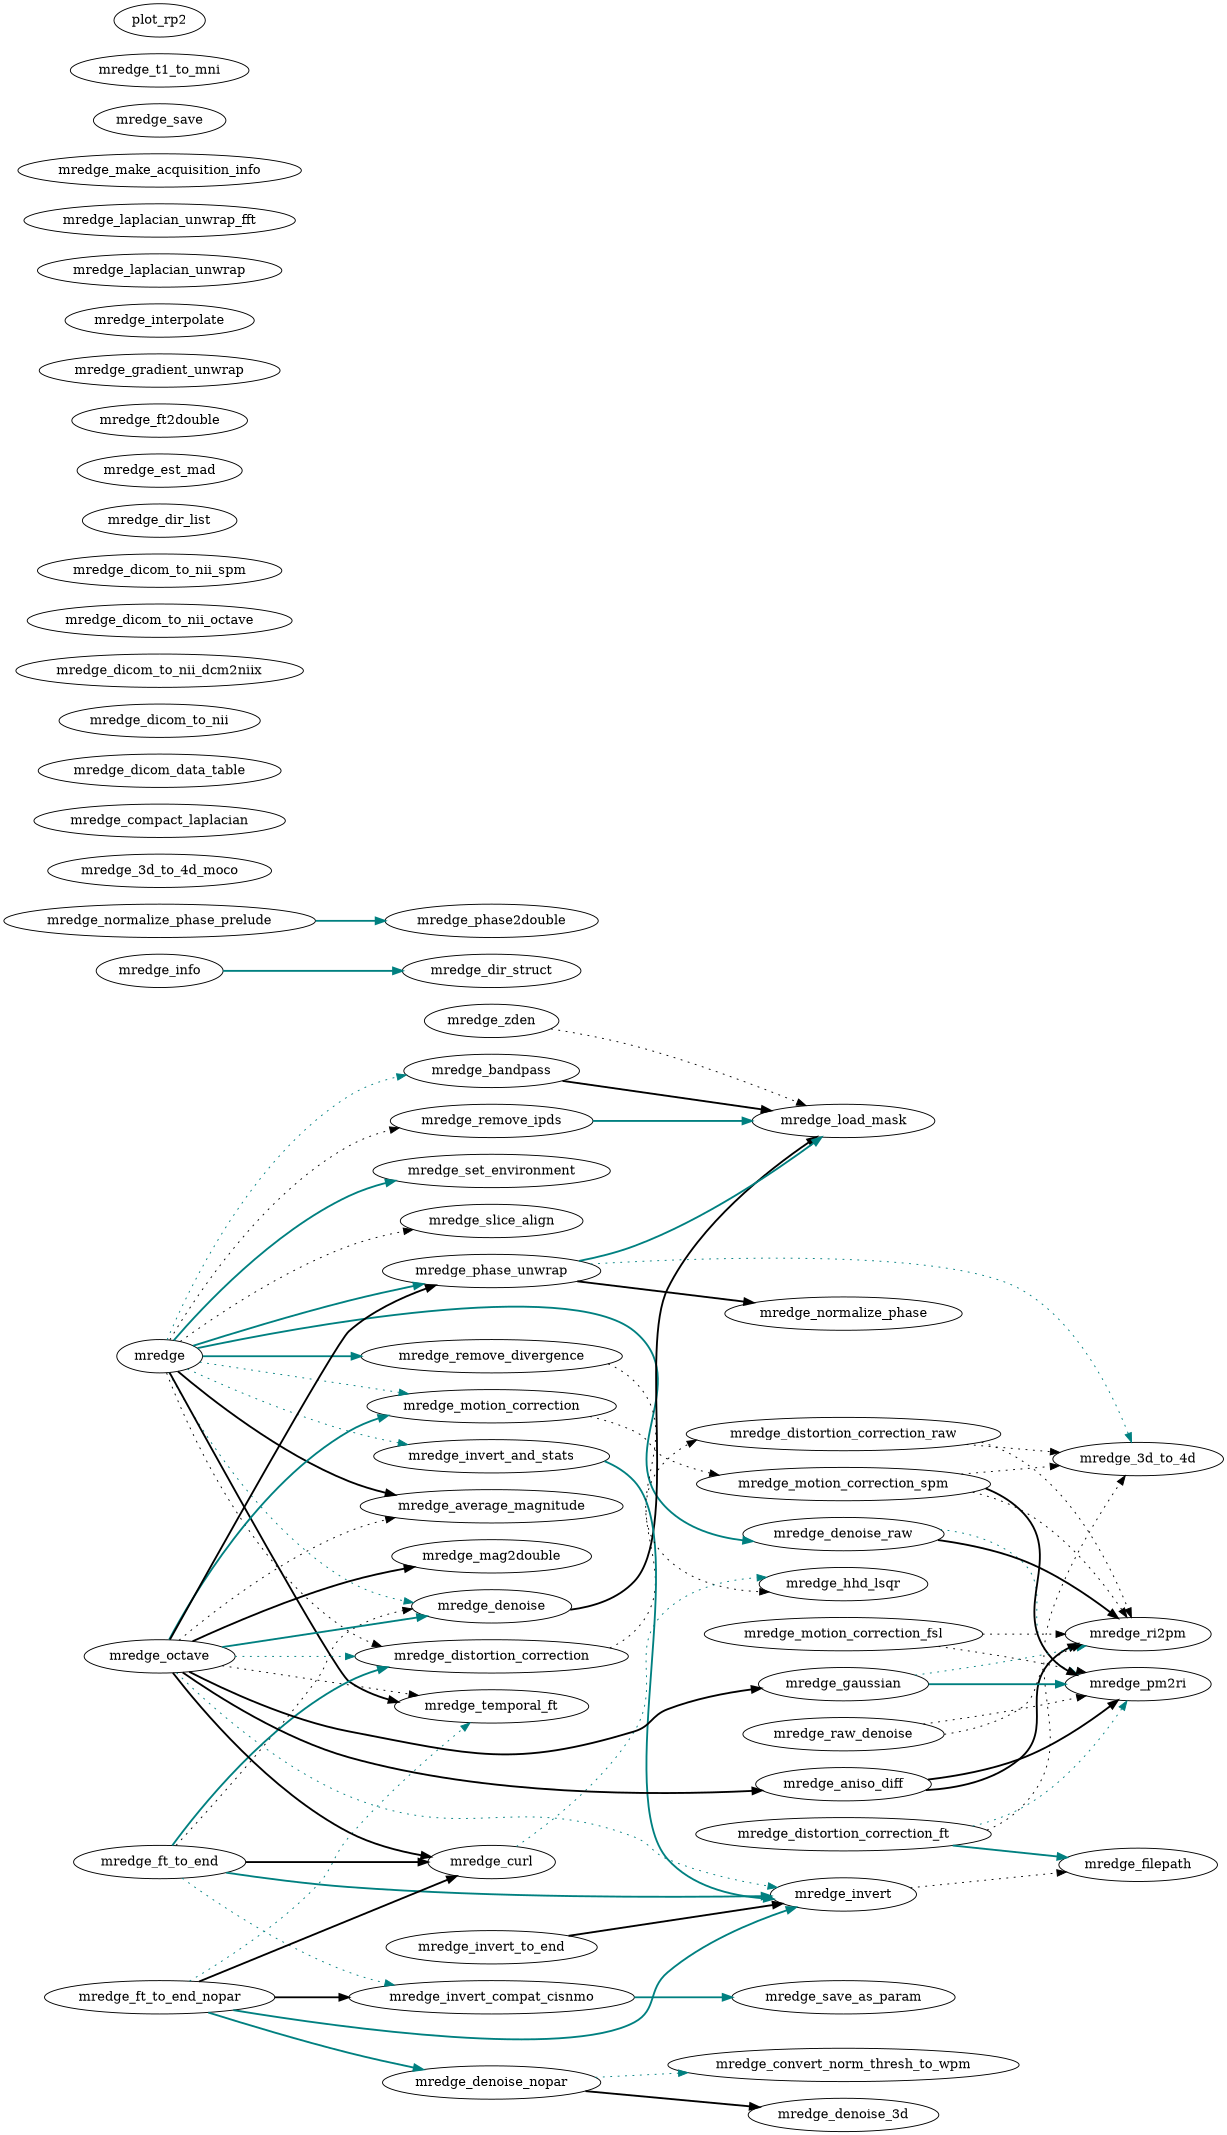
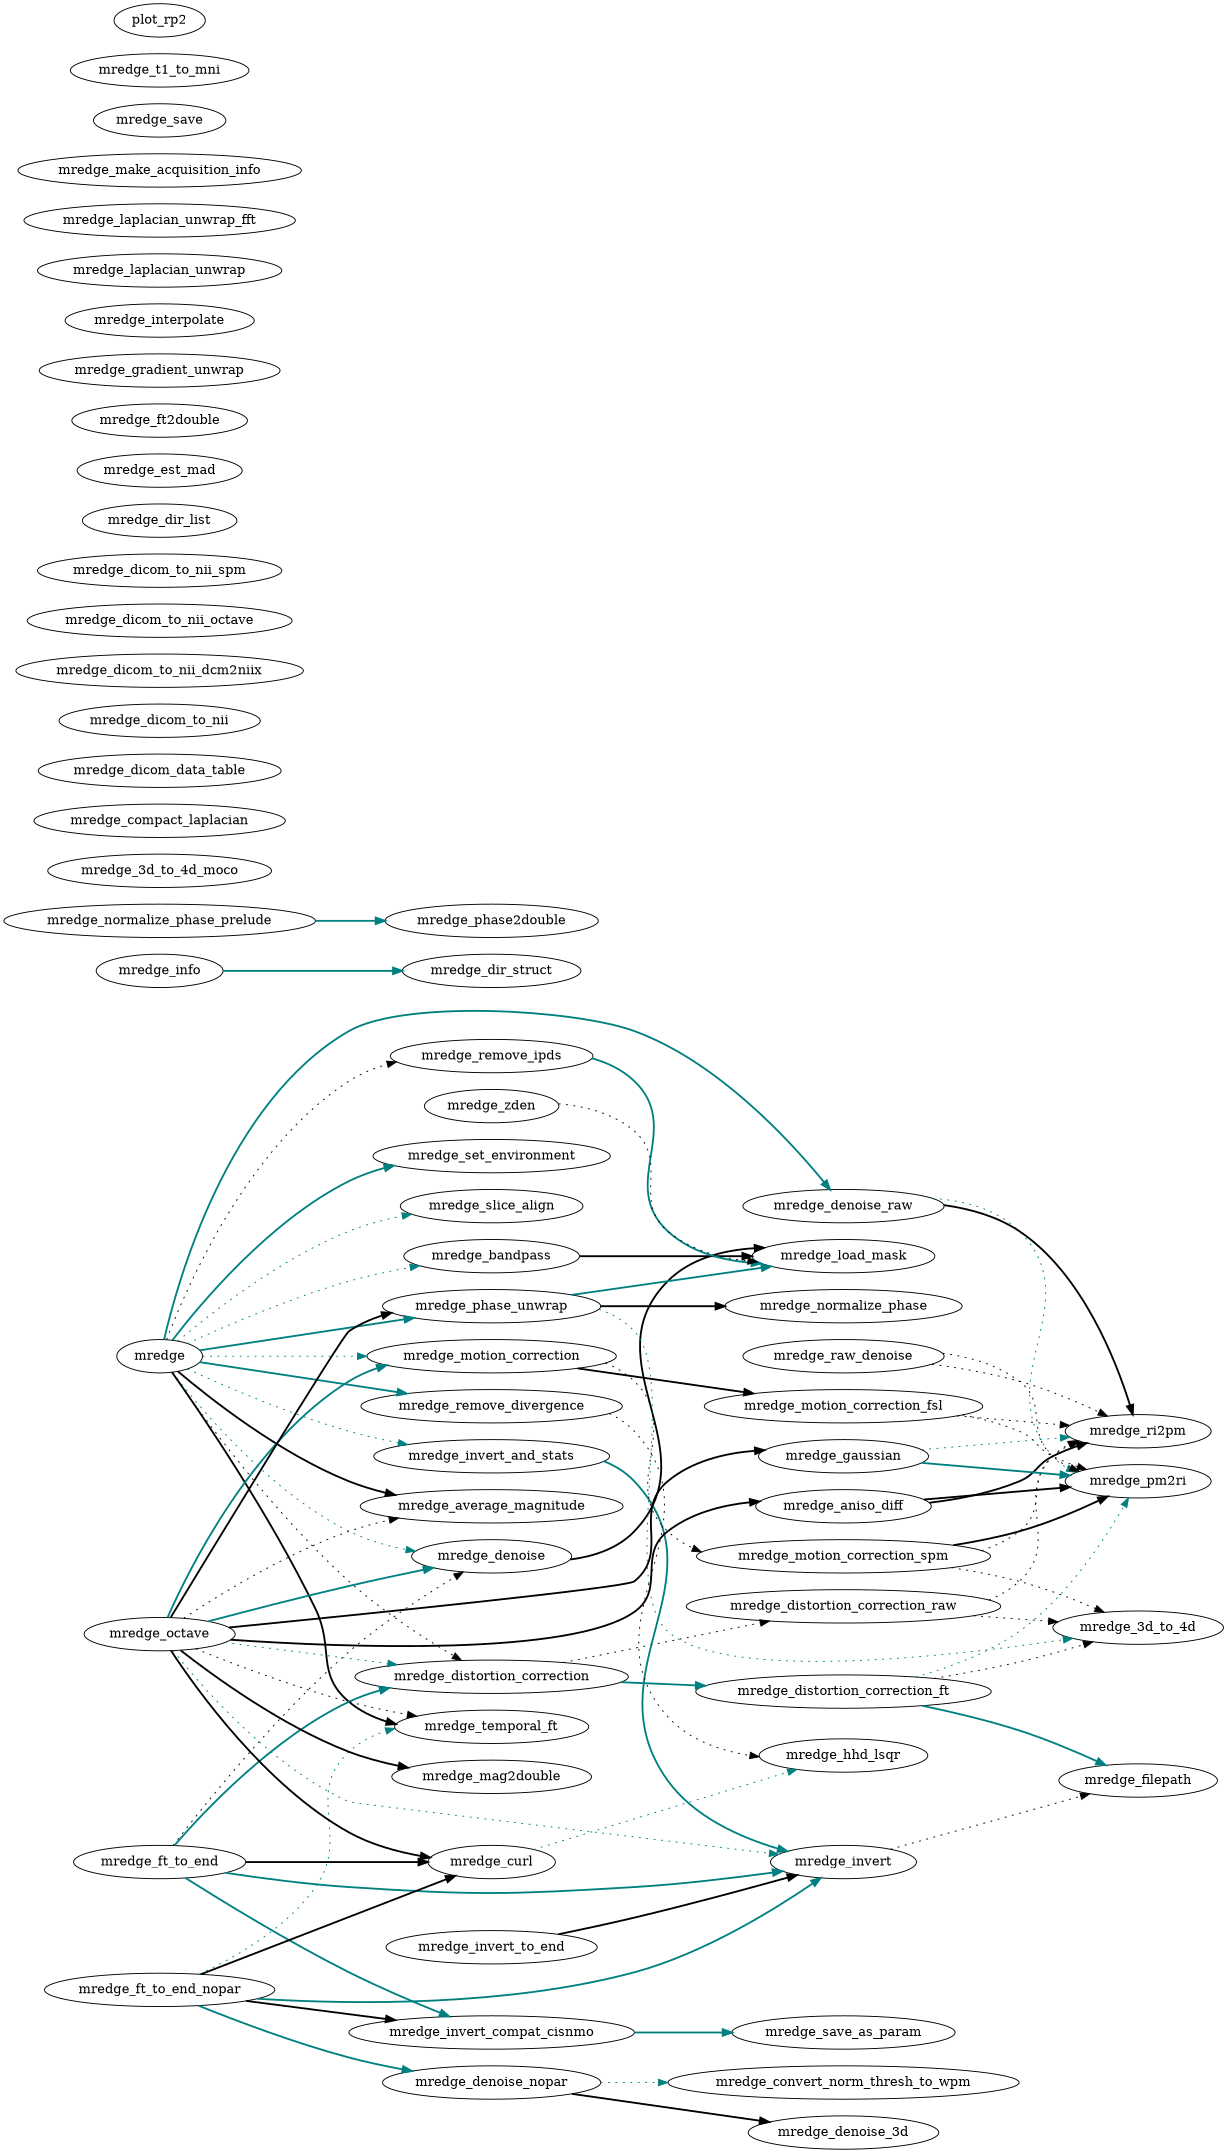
  digraph {
    rankdir=LR
    edge [color=black style=bold]
    mredge
    mredge_average_magnitude
    mredge_bandpass
    mredge_denoise
    mredge_denoise_raw
    mredge_distortion_correction
    mredge_invert_and_stats
    mredge_motion_correction
    mredge_phase_unwrap
    mredge_remove_divergence
    mredge_remove_ipds
    mredge_set_environment
    mredge_slice_align
    mredge_temporal_ft
    mredge_load_mask
    mredge_pm2ri
    mredge_ri2pm
    mredge_distortion_correction_ft
    mredge_distortion_correction_raw
    mredge_invert
    mredge_motion_correction_fsl
    mredge_motion_correction_spm
    mredge_3d_to_4d
    mredge_normalize_phase
    mredge_hhd_lsqr
    mredge_filepath
    mredge_aniso_diff
    mredge_curl
    mredge_denoise_nopar
    mredge_convert_norm_thresh_to_wpm
    mredge_denoise_3d
    mredge_ft_to_end
    mredge_invert_compat_cisnmo
    mredge_save_as_param
    mredge_ft_to_end_nopar
    mredge_gaussian
    mredge_info
    mredge_dir_struct
    mredge_invert_to_end
    mredge_normalize_phase_prelude
    mredge_phase2double
    mredge_octave
    mredge_mag2double
    mredge_raw_denoise
    mredge_zden
    mredge_3d_to_4d_moco
    mredge_compact_laplacian
    mredge_dicom_data_table
    mredge_dicom_to_nii
    mredge_dicom_to_nii_dcm2niix
    mredge_dicom_to_nii_octave
    mredge_dicom_to_nii_spm
    mredge_dir_list
    mredge_est_mad
    mredge_ft2double
    mredge_gradient_unwrap
    mredge_interpolate
    mredge_laplacian_unwrap
    mredge_laplacian_unwrap_fft
    mredge_make_acquisition_info
    mredge_save
    mredge_t1_to_mni
    plot_rp2
    mredge -> mredge_average_magnitude
    mredge -> mredge_bandpass [color=teal style=dotted]
    mredge -> mredge_denoise [color=teal style=dotted]
    mredge -> mredge_denoise_raw [color=teal]
    mredge -> mredge_distortion_correction [style=dotted]
    mredge -> mredge_invert_and_stats [color=teal style=dotted]
    mredge -> mredge_motion_correction [color=teal style=dotted]
    mredge -> mredge_phase_unwrap [color=teal]
    mredge -> mredge_remove_divergence [color=teal]
    mredge -> mredge_remove_ipds [style=dotted]
    mredge -> mredge_set_environment [color=teal]
-   mredge -> mredge_slice_align [style=dotted]
+   mredge -> mredge_slice_align [color=teal style=dotted]
    mredge -> mredge_temporal_ft
    mredge_bandpass -> mredge_load_mask
    mredge_denoise -> mredge_load_mask
    mredge_denoise_raw -> mredge_pm2ri [color=teal style=dotted]
    mredge_denoise_raw -> mredge_ri2pm
+   mredge_distortion_correction -> mredge_distortion_correction_ft [color=teal]
    mredge_distortion_correction -> mredge_distortion_correction_raw [style=dotted]
    mredge_invert_and_stats -> mredge_invert [color=teal]
+   mredge_motion_correction -> mredge_motion_correction_fsl
    mredge_motion_correction -> mredge_motion_correction_spm [style=dotted]
    mredge_phase_unwrap -> mredge_load_mask [color=teal]
    mredge_phase_unwrap -> mredge_3d_to_4d [color=teal style=dotted]
    mredge_phase_unwrap -> mredge_normalize_phase
    mredge_remove_divergence -> mredge_hhd_lsqr [style=dotted]
    mredge_remove_ipds -> mredge_load_mask [color=teal]
    mredge_distortion_correction_ft -> mredge_pm2ri [color=teal style=dotted]
    mredge_distortion_correction_ft -> mredge_3d_to_4d [style=dotted]
    mredge_distortion_correction_ft -> mredge_filepath [color=teal]
    mredge_distortion_correction_raw -> mredge_ri2pm [style=dotted]
    mredge_distortion_correction_raw -> mredge_3d_to_4d [style=dotted]
    mredge_invert -> mredge_filepath [style=dotted]
    mredge_motion_correction_fsl -> mredge_pm2ri [style=dotted]
    mredge_motion_correction_fsl -> mredge_ri2pm [style=dotted]
    mredge_motion_correction_spm -> mredge_pm2ri
    mredge_motion_correction_spm -> mredge_ri2pm [style=dotted]
    mredge_motion_correction_spm -> mredge_3d_to_4d [style=dotted]
    mredge_aniso_diff -> mredge_pm2ri
    mredge_aniso_diff -> mredge_ri2pm
    mredge_curl -> mredge_hhd_lsqr [color=teal style=dotted]
    mredge_denoise_nopar -> mredge_convert_norm_thresh_to_wpm [color=teal style=dotted]
    mredge_denoise_nopar -> mredge_denoise_3d
    mredge_ft_to_end -> mredge_denoise [style=dotted]
    mredge_ft_to_end -> mredge_distortion_correction [color=teal]
    mredge_ft_to_end -> mredge_invert [color=teal]
    mredge_ft_to_end -> mredge_curl
-   mredge_ft_to_end -> mredge_invert_compat_cisnmo [color=teal style=dotted]
+   mredge_ft_to_end -> mredge_invert_compat_cisnmo [color=teal]
    mredge_invert_compat_cisnmo -> mredge_save_as_param [color=teal]
    mredge_ft_to_end_nopar -> mredge_temporal_ft [color=teal style=dotted]
    mredge_ft_to_end_nopar -> mredge_invert [color=teal]
    mredge_ft_to_end_nopar -> mredge_curl
    mredge_ft_to_end_nopar -> mredge_denoise_nopar [color=teal]
    mredge_ft_to_end_nopar -> mredge_invert_compat_cisnmo
    mredge_gaussian -> mredge_pm2ri [color=teal]
    mredge_gaussian -> mredge_ri2pm [color=teal style=dotted]
    mredge_info -> mredge_dir_struct [color=teal]
    mredge_invert_to_end -> mredge_invert
    mredge_normalize_phase_prelude -> mredge_phase2double [color=teal]
    mredge_octave -> mredge_average_magnitude [style=dotted]
    mredge_octave -> mredge_denoise [color=teal]
    mredge_octave -> mredge_distortion_correction [color=teal style=dotted]
    mredge_octave -> mredge_motion_correction [color=teal]
    mredge_octave -> mredge_phase_unwrap
    mredge_octave -> mredge_temporal_ft [style=dotted]
    mredge_octave -> mredge_invert [color=teal style=dotted]
    mredge_octave -> mredge_aniso_diff
    mredge_octave -> mredge_curl
    mredge_octave -> mredge_gaussian
    mredge_octave -> mredge_mag2double
    mredge_raw_denoise -> mredge_pm2ri [style=dotted]
    mredge_raw_denoise -> mredge_ri2pm [style=dotted]
    mredge_zden -> mredge_load_mask [style=dotted]
  }
